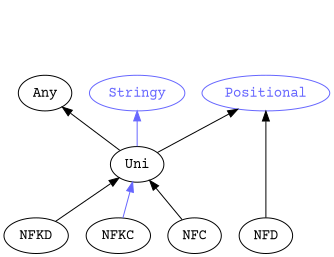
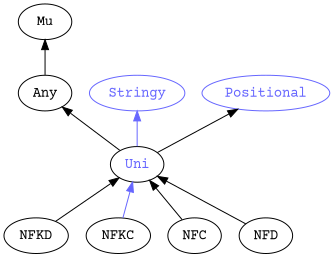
  digraph {
    bgcolor="#FFFFFF"
    fontname="Courier Prime"
    rankdir=BT
    splines=polyline
    node [color="#000000" fontcolor="#000000" fontname="Courier Prime"]
    edge [color="#000000" fontname="Courier Prime"]
-   Uni
+   Uni [fontcolor="#6666FF"]
    Any
    Positional [color="#6666FF" fontcolor="#6666FF"]
    Stringy [color="#6666FF" fontcolor="#6666FF"]
+   Mu
    NFKD
    NFKC
    NFD
    NFC
    Uni -> Any
    Uni -> Positional
    Uni -> Stringy [color="#6666FF"]
+   Any -> Mu
    NFKD -> Uni
    NFKC -> Uni [color="#6666FF"]
-   NFD -> Positional
+   NFD -> Uni
    NFC -> Uni
  }
